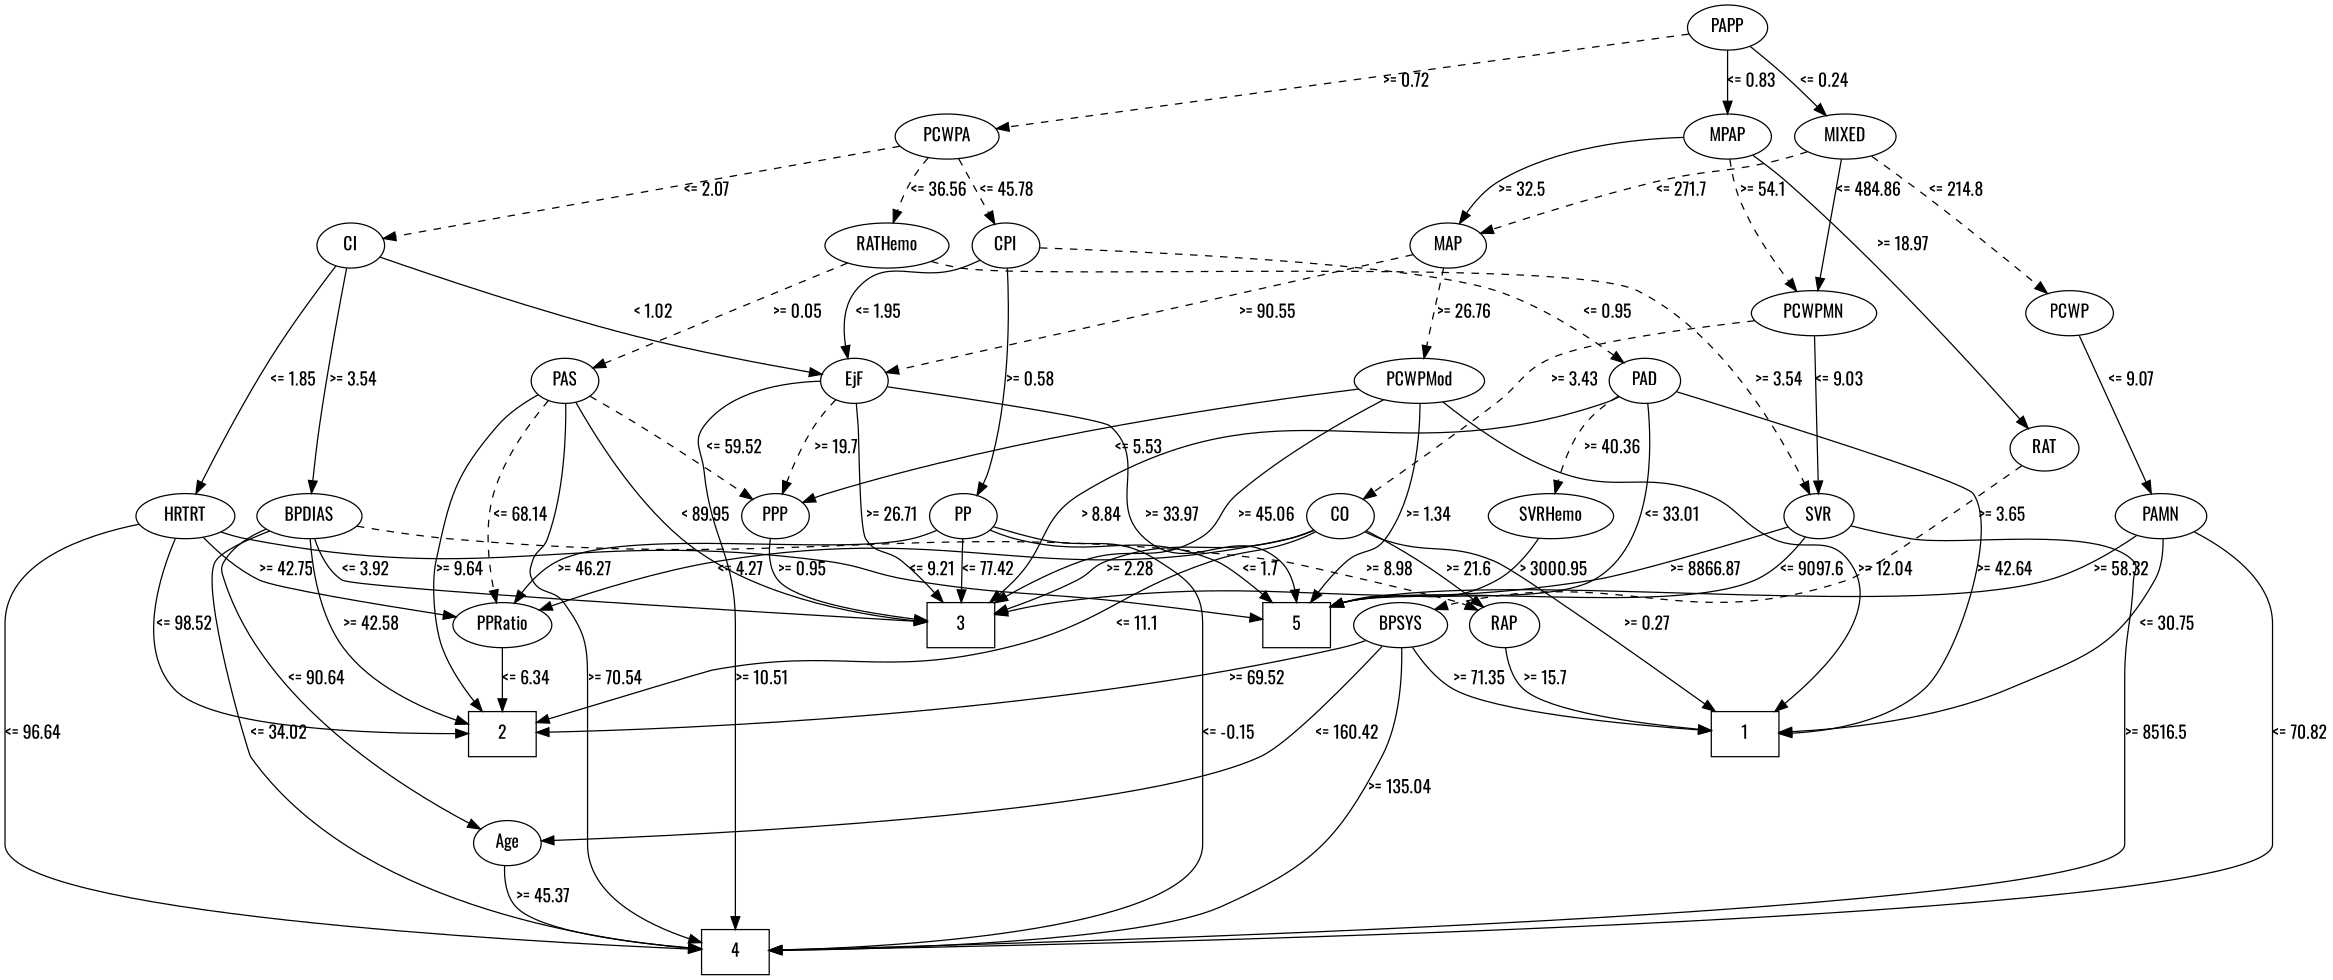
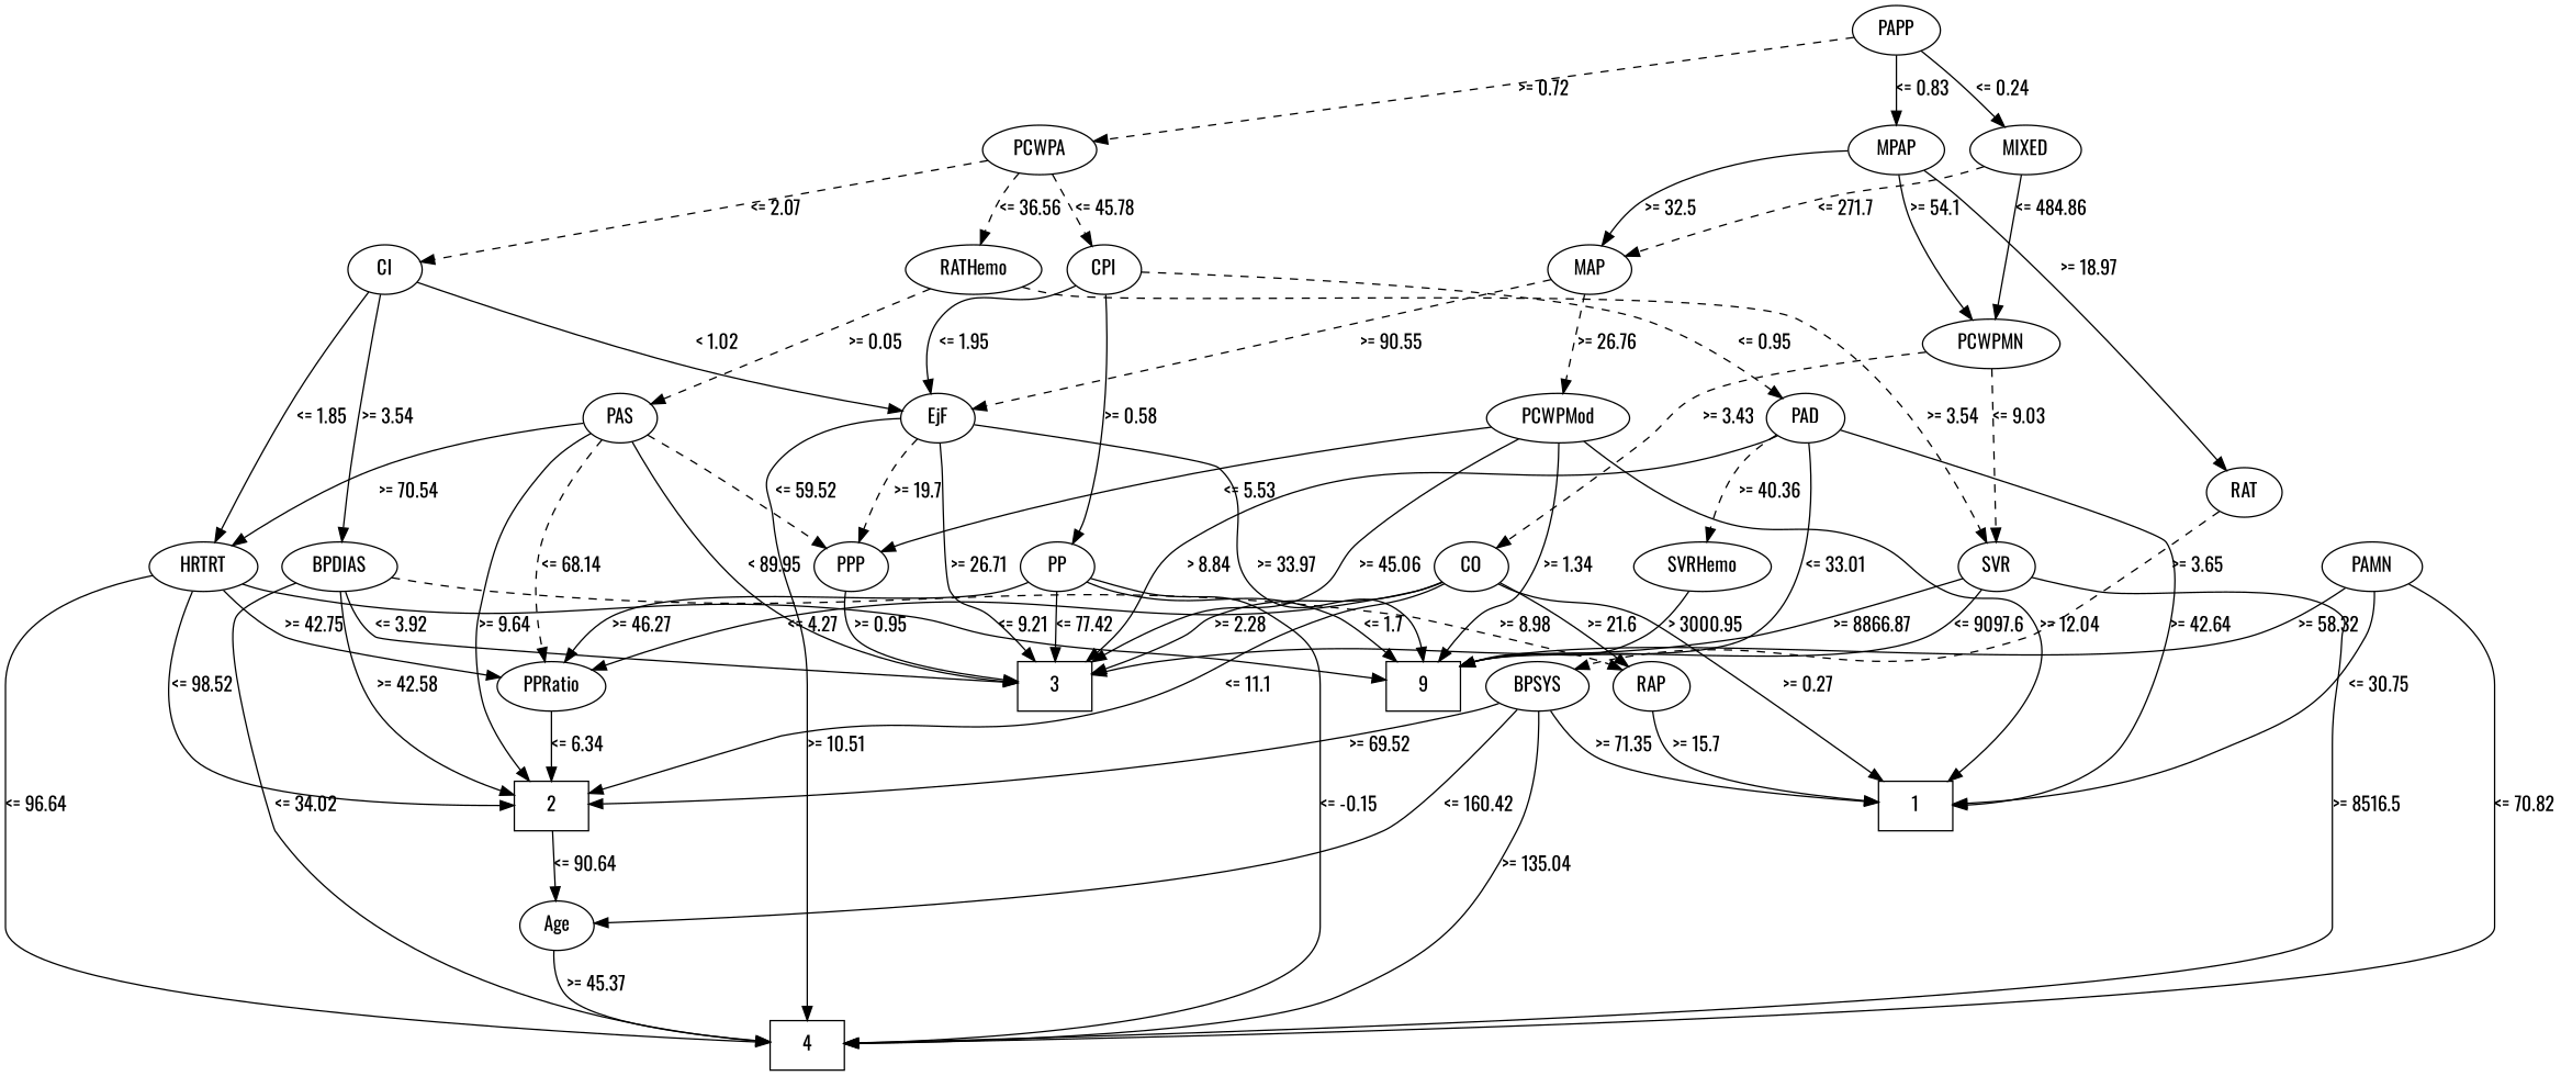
  strict digraph {
    fontname=Oswald
    node [fontname=Oswald]
    edge [fontname=Oswald op=">=" param=0.95 style=solid]
    1 [height=0.5 shape=box width=0.75]
    2 [height=0.5 shape=box width=0.75]
    3 [height=0.5 shape=box width=0.75]
    4 [height=0.5 shape=box width=0.75]
-   5 [height=0.5 shape=box width=0.75]
+   5 [height=0.5 shape=box width=0.75 label=9]
    RAP [height=0.5 width=0.77778]
    PAS [height=0.5 width=0.75]
    PPP [height=0.5 width=0.75]
    PPRatio [height=0.5 width=1.1013]
    PAD [height=0.5 width=0.79437]
    SVRHemo [height=0.5 width=1.3902]
    PAMN [height=0.5 width=1.0139]
-   PCWP [height=0.5 width=0.97491]
    PCWPMod [height=0.5 width=1.4444]
    PCWPA [height=0.5 width=1.1555]
    CI [height=0.5 width=0.75]
    RATHemo [height=0.5 width=1.375]
    CPI [height=0.5 width=0.75]
    BPDIAS [height=0.5 width=1.1735]
    HRTRT [height=0.5 width=1.1013]
    EjF [height=0.5 width=0.75]
    SVR [height=0.5 width=0.77778]
    PP [height=0.5 width=0.75]
    Age [height=0.5 width=0.75]
    PCWPMN [height=0.5 width=1.3902]
    CO [height=0.5 width=0.75]
    MIXED [height=0.5 width=1.125]
    MAP [height=0.5 width=0.84854]
    BPSYS [height=0.5 width=1.0471]
    MPAP [height=0.5 width=0.97491]
    RAT [height=0.5 width=0.76389]
    PAPP [height=0.5 width=0.88889]
    RAP -> 1 [label=">= 15.7" param=15.7]
    PAS -> 2 [label=">= 9.64" param=9.64]
    PAS -> 3 [label="< 89.95" op="<" param=89.95]
-   PAS -> 4 [label=">= 70.54" param=70.54]
+   PAS -> HRTRT [label=">= 70.54" param=70.54]
    PAS -> PPP [label="<= 59.52" op="<=" param=59.52 style=dashed]
    PAS -> PPRatio [label="<= 68.14" op="<=" param=68.14 style=dashed]
    PPP -> 3 [label=">= 0.95"]
    PPRatio -> 2 [label="<= 6.34" op="<=" param=6.34]
    PAD -> 1 [label=">= 42.64" param=42.64]
    PAD -> 3 [label="> 8.84" op=">" param=8.84]
    PAD -> 5 [label="<= 33.01" op="<=" param=33.01]
    PAD -> SVRHemo [label=">= 40.36" param=40.36 style=dashed]
    SVRHemo -> 5 [label="> 3000.95" op=">" param=3000.95]
    PAMN -> 1 [label="<= 30.75" op="<=" param=30.75]
    PAMN -> 4 [label="<= 70.82" op="<=" param=70.82]
    PAMN -> 5 [label=">= 58.32" param=58.32]
-   PCWP -> PAMN [label="<= 9.07" op="<=" param=9.07]
    PCWPMod -> 1 [label=">= 12.04" param=12.04]
    PCWPMod -> 3 [label=">= 45.06" param=45.06]
    PCWPMod -> 5 [label=">= 1.34" param=1.34]
    PCWPMod -> PPP [label="<= 5.53" op="<=" param=5.53]
    PCWPA -> CI [label="<= 2.07" op="<=" param=2.07 style=dashed]
    PCWPA -> RATHemo [label="<= 36.56" op="<=" param=36.56 style=dashed]
    PCWPA -> CPI [label="<= 45.78" op="<=" param=45.78 style=dashed]
    CI -> BPDIAS [label=">= 3.54" param=3.54]
    CI -> HRTRT [label="<= 1.85" op="<=" param=1.85]
    CI -> EjF [label="< 1.02" op="<" param=1.02]
    RATHemo -> PAS [label=">= 0.05" param=0.05 style=dashed]
    RATHemo -> SVR [label=">= 3.54" param=3.54 style=dashed]
    CPI -> PAD [label="<= 0.95" op="<=" style=dashed]
    CPI -> EjF [label="<= 1.95" op="<=" param=1.95]
    CPI -> PP [label=">= 0.58" param=0.58]
    BPDIAS -> 2 [label=">= 42.58" param=42.58]
    BPDIAS -> 3 [label="<= 3.92" op="<=" param=3.92]
    BPDIAS -> 4 [label="<= 34.02" op="<=" param=34.02]
    BPDIAS -> RAP [label=">= 8.98" param=8.98 style=dashed]
-   BPDIAS -> Age [label="<= 90.64" op="<=" param=90.64]
+   2 -> Age [label="<= 90.64" op="<=" param=90.64]
    HRTRT -> 2 [label="<= 98.52" op="<=" param=98.52]
    HRTRT -> 4 [label="<= 96.64" op="<=" param=96.64]
    HRTRT -> 5 [label="<= 9.21" op="<=" param=9.21]
    HRTRT -> PPRatio [label=">= 42.75" param=42.75]
    EjF -> 3 [label=">= 26.71" param=26.71]
    EjF -> 4 [label=">= 10.51" param=10.51]
    EjF -> 5 [label=">= 33.97" param=33.97]
    EjF -> PPP [label=">= 19.7" param=19.7 style=dashed]
    SVR -> 3 [label=">= 8866.87" param=8866.87]
    SVR -> 4 [label=">= 8516.5" param=8516.5]
    SVR -> 5 [label="<= 9097.6" op="<=" param=9097.6]
    PP -> 3 [label="<= 77.42" op="<=" param=77.42]
    PP -> 4 [label="<= -0.15" op="<=" param=-0.15]
    PP -> 5 [label="<= 1.7" op="<=" param=1.7]
    PP -> PPRatio [label=">= 46.27" param=46.27]
    Age -> 4 [label=">= 45.37" param=45.37]
-   PCWPMN -> SVR [label="<= 9.03" op="<=" param=9.03]
+   PCWPMN -> SVR [label="<= 9.03" op="<=" param=9.03 style=dashed]
    PCWPMN -> CO [label=">= 3.43" param=3.43 style=dashed]
    CO -> 1 [label=">= 0.27" param=0.27]
    CO -> 2 [label="<= 11.1" op="<=" param=11.1]
    CO -> 3 [label=">= 2.28" param=2.28]
    CO -> RAP [label=">= 21.6" param=21.6]
    CO -> PPRatio [label="<= 4.27" op="<=" param=4.27]
-   MIXED -> PCWP [label="<= 214.8" op="<=" param=214.8 style=dashed]
    MIXED -> PCWPMN [label="<= 484.86" op="<=" param=484.86]
    MIXED -> MAP [label="<= 271.7" op="<=" param=271.7 style=dashed]
    MAP -> PCWPMod [label=">= 26.76" param=26.76 style=dashed]
    MAP -> EjF [label=">= 90.55" param=90.55 style=dashed]
    BPSYS -> 1 [label=">= 71.35" param=71.35]
    BPSYS -> 2 [label=">= 69.52" param=69.52]
    BPSYS -> 4 [label=">= 135.04" param=135.04]
    BPSYS -> Age [label="<= 160.42" op="<=" param=160.42]
-   MPAP -> PCWPMN [label=">= 54.1" param=54.1 style=dashed]
+   MPAP -> PCWPMN [label=">= 54.1" param=54.1]
    MPAP -> MAP [label=">= 32.5" param=32.5]
    MPAP -> RAT [label=">= 18.97" param=18.97]
    RAT -> BPSYS [label=">= 3.65" param=3.65 style=dashed]
    PAPP -> PCWPA [label=">= 0.72" param=0.72 style=dashed]
    PAPP -> MIXED [label="<= 0.24" op="<=" param=0.24]
    PAPP -> MPAP [label="<= 0.83" op="<=" param=0.83]
  }
